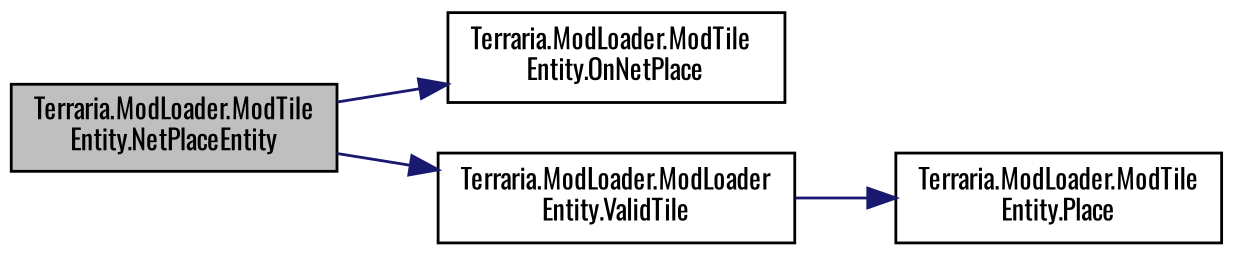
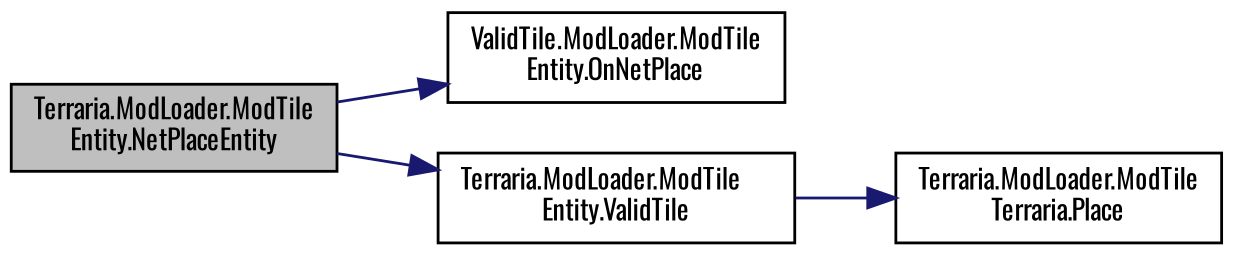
  digraph {
    fontname=Oswald
    rankdir=LR
    node [color=black fillcolor=white fontname=Oswald fontsize=10 shape=record style=filled]
    edge [color=midnightblue fontname=Oswald fontsize=10 labelfontname=Helvetica labelfontsize=10 style=solid]
    n1 [fillcolor=grey75 fontcolor=black height=0.2 label="Terraria.ModLoader.ModTile\lEntity.NetPlaceEntity" width=0.4]
-   n2 [height=0.2 label="Terraria.ModLoader.ModTile\lEntity.OnNetPlace" width=0.4]
-   n3 [height=0.2 label="Terraria.ModLoader.ModLoader\lEntity.ValidTile" width=0.4]
-   n4 [height=0.2 label="Terraria.ModLoader.ModTile\lEntity.Place" width=0.4]
+   n2 [height=0.2 label="ValidTile.ModLoader.ModTile\lEntity.OnNetPlace" width=0.4]
+   n3 [height=0.2 label="Terraria.ModLoader.ModTile\lEntity.ValidTile" width=0.4]
+   n4 [height=0.2 label="Terraria.ModLoader.ModTile\lTerraria.Place" width=0.4]
    n1 -> n2
    n1 -> n3
    n3 -> n4
  }
